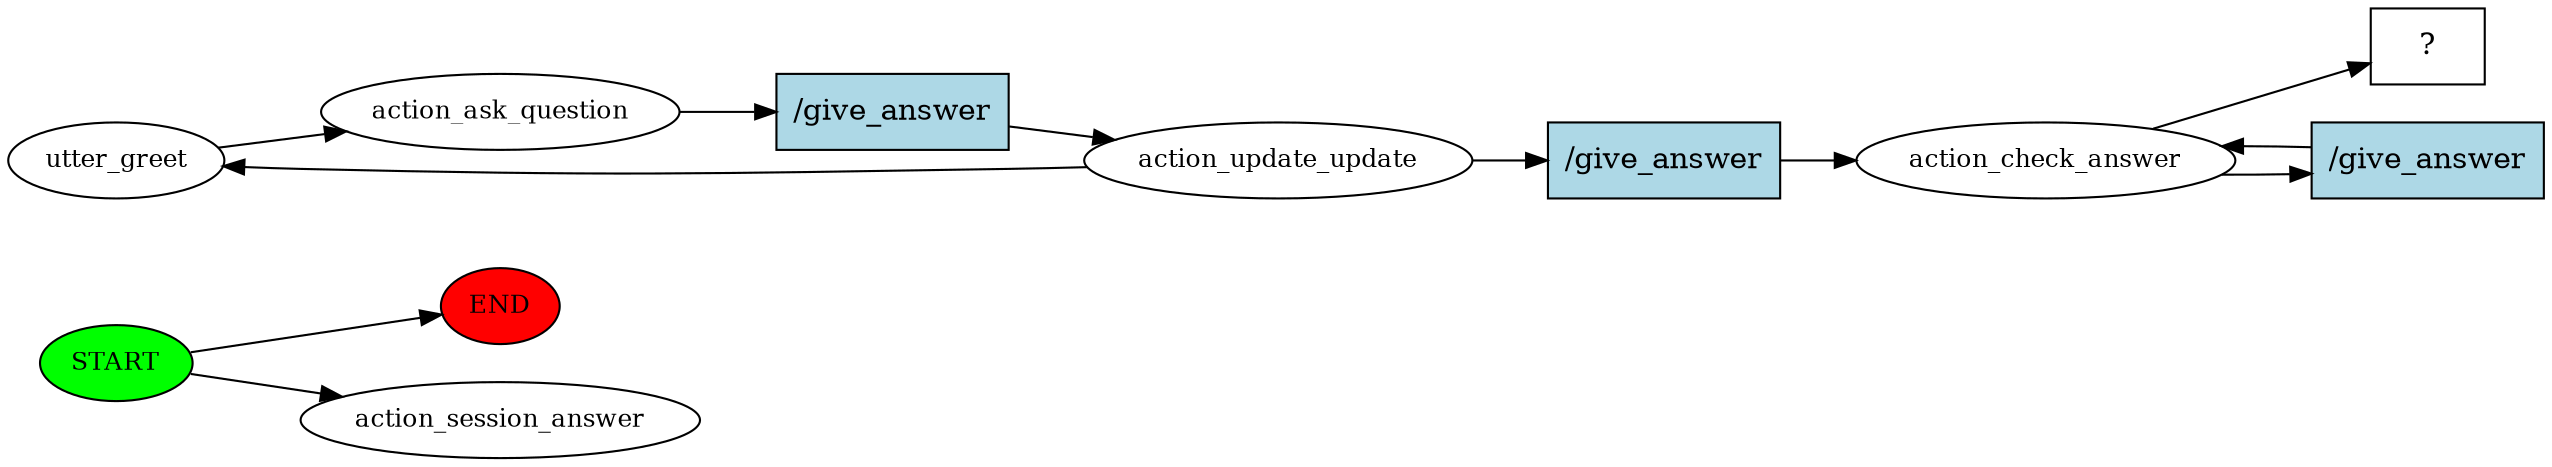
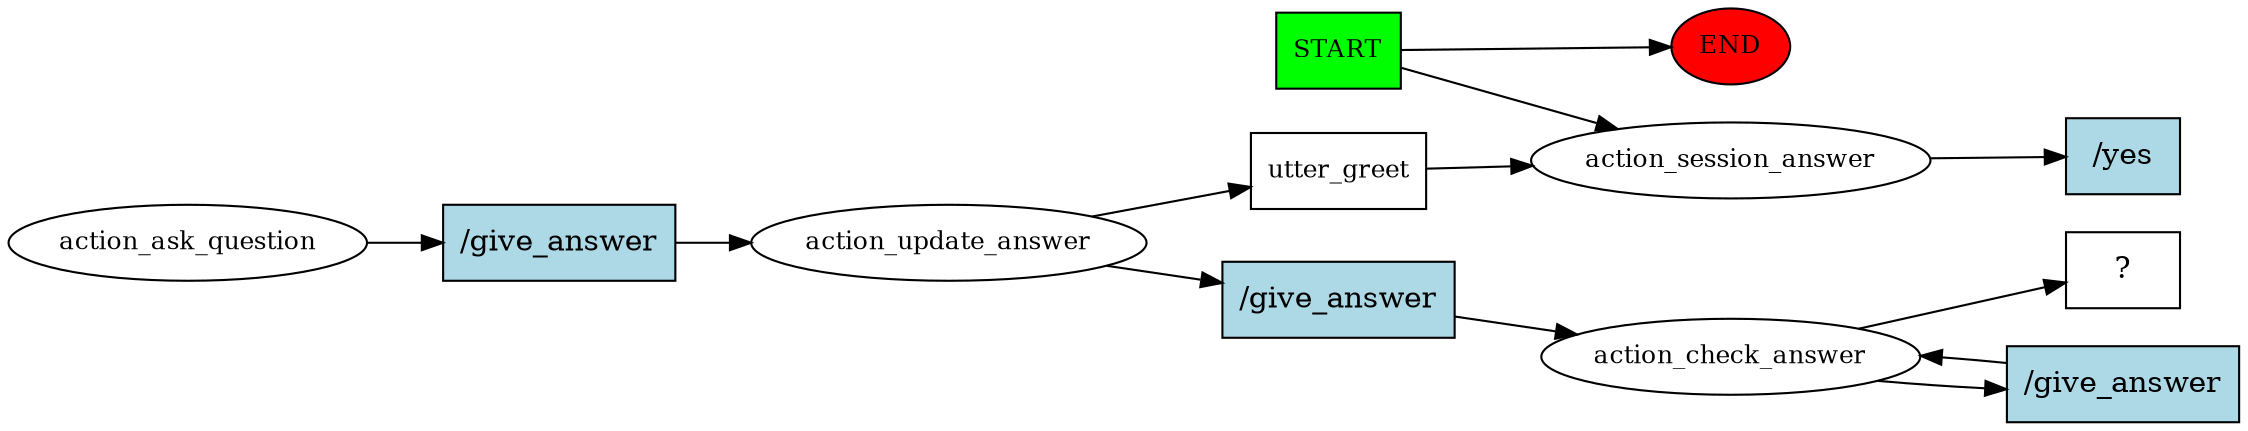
  digraph {
    rankdir=LR
    node [fontsize=12]
-   n1 [fillcolor=green label=START style=filled]
+   n1 [fillcolor=green label=START style=filled shape=box]
    n2 [fillcolor=red label=END style=filled]
    n3 [label=action_session_answer]
-   n5 [label=utter_greet]
+   n4 [fillcolor=lightblue label="/yes" shape=rect style=filled fontsize=""]
+   n5 [label=utter_greet shape=box]
    n6 [label=action_ask_question]
    n7 [fillcolor=lightblue label="/give_answer" shape=rect style=filled fontsize=""]
-   n8 [label=action_update_update]
+   n8 [label=action_update_answer]
    n9 [fillcolor=lightblue label="/give_answer" shape=rect style=filled fontsize=""]
    n10 [label=action_check_answer]
    n11 [label="  ?  " shape=rect fontsize=""]
    n12 [fillcolor=lightblue label="/give_answer" shape=rect style=filled fontsize=""]
    n1 -> n2
    n1 -> n3
-   n5 -> n6
+   n3 -> n4
+   n5 -> n3
    n6 -> n7
    n7 -> n8
    n8 -> n5
    n8 -> n9
    n9 -> n10
    n10 -> n11
    n10 -> n12
    n12 -> n10
  }
